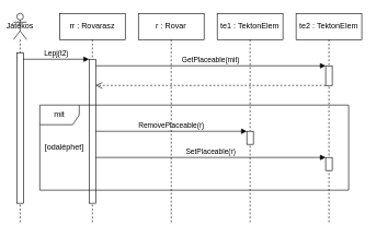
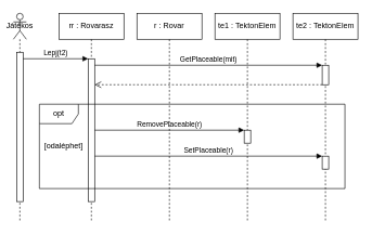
  <mxCell id="0" />
  <mxCell id="1" parent="0" />
  <mxCell id="2" value="rr : Rovarasz" style="shape=umlLifeline;perimeter=lifelinePerimeter;whiteSpace=wrap;html=1;container=1;dropTarget=0;collapsible=0;recursiveResize=0;outlineConnect=0;portConstraint=eastwest;newEdgeStyle={&quot;curved&quot;:0,&quot;rounded&quot;:0};" parent="1" vertex="1"><mxGeometry x="90" y="20" width="100" height="320" as="geometry" /></mxCell>
  <mxCell id="3" value="" style="html=1;points=[[0,0,0,0,5],[0,1,0,0,-5],[1,0,0,0,5],[1,1,0,0,-5]];perimeter=orthogonalPerimeter;outlineConnect=0;targetShapes=umlLifeline;portConstraint=eastwest;newEdgeStyle={&quot;curved&quot;:0,&quot;rounded&quot;:0};" parent="2" vertex="1"><mxGeometry x="45" y="70" width="10" height="220" as="geometry" /></mxCell>
  <mxCell id="4" value="te1 : TektonElem" style="shape=umlLifeline;perimeter=lifelinePerimeter;whiteSpace=wrap;html=1;container=1;dropTarget=0;collapsible=0;recursiveResize=0;outlineConnect=0;portConstraint=eastwest;newEdgeStyle={&quot;curved&quot;:0,&quot;rounded&quot;:0};" parent="1" vertex="1"><mxGeometry x="330" y="20" width="100" height="320" as="geometry" /></mxCell>
  <mxCell id="5" value="RemovePlaceable(r)" style="html=1;verticalAlign=bottom;endArrow=block;curved=0;rounded=0;" edge="1" parent="4"><mxGeometry relative="1" as="geometry"><mxPoint x="-185" y="180" as="sourcePoint" /><mxPoint x="45" y="180" as="targetPoint" /></mxGeometry></mxCell>
  <mxCell id="6" value="" style="html=1;points=[[0,0,0,0,5],[0,1,0,0,-5],[1,0,0,0,5],[1,1,0,0,-5]];perimeter=orthogonalPerimeter;outlineConnect=0;targetShapes=umlLifeline;portConstraint=eastwest;newEdgeStyle={&quot;curved&quot;:0,&quot;rounded&quot;:0};" vertex="1" parent="4"><mxGeometry x="45" y="180" width="10" height="20" as="geometry" /></mxCell>
  <mxCell id="7" value="SetPlaceable(r)" style="html=1;verticalAlign=bottom;endArrow=block;curved=0;rounded=0;" edge="1" parent="4"><mxGeometry relative="1" as="geometry"><mxPoint x="-185" y="220" as="sourcePoint" /><mxPoint x="165" y="220" as="targetPoint" /></mxGeometry></mxCell>
  <mxCell id="8" value="te2 : TektonElem" style="shape=umlLifeline;perimeter=lifelinePerimeter;whiteSpace=wrap;html=1;container=1;dropTarget=0;collapsible=0;recursiveResize=0;outlineConnect=0;portConstraint=eastwest;newEdgeStyle={&quot;curved&quot;:0,&quot;rounded&quot;:0};" vertex="1" parent="1"><mxGeometry x="450" y="20" width="100" height="320" as="geometry" /></mxCell>
  <mxCell id="9" value="" style="html=1;points=[[0,0,0,0,5],[0,1,0,0,-5],[1,0,0,0,5],[1,1,0,0,-5]];perimeter=orthogonalPerimeter;outlineConnect=0;targetShapes=umlLifeline;portConstraint=eastwest;newEdgeStyle={&quot;curved&quot;:0,&quot;rounded&quot;:0};" vertex="1" parent="8"><mxGeometry x="45" y="80" width="10" height="30" as="geometry" /></mxCell>
  <mxCell id="10" value="GetPlaceable(mit)" style="html=1;verticalAlign=bottom;endArrow=block;curved=0;rounded=0;" parent="8" edge="1" source="3"><mxGeometry relative="1" as="geometry"><mxPoint x="-185" y="80" as="sourcePoint" /><mxPoint x="45" y="80" as="targetPoint" /></mxGeometry></mxCell>
  <mxCell id="11" value="" style="html=1;points=[[0,0,0,0,5],[0,1,0,0,-5],[1,0,0,0,5],[1,1,0,0,-5]];perimeter=orthogonalPerimeter;outlineConnect=0;targetShapes=umlLifeline;portConstraint=eastwest;newEdgeStyle={&quot;curved&quot;:0,&quot;rounded&quot;:0};" vertex="1" parent="8"><mxGeometry x="45" y="220" width="10" height="20" as="geometry" /></mxCell>
  <mxCell id="12" value="Játékos" style="shape=umlLifeline;perimeter=lifelinePerimeter;whiteSpace=wrap;html=1;container=1;dropTarget=0;collapsible=0;recursiveResize=0;outlineConnect=0;portConstraint=eastwest;newEdgeStyle={&quot;curved&quot;:0,&quot;rounded&quot;:0};participant=umlActor;" vertex="1" parent="1"><mxGeometry x="20" y="20" width="20" height="320" as="geometry" /></mxCell>
  <mxCell id="13" value="" style="html=1;points=[[0,0,0,0,5],[0,1,0,0,-5],[1,0,0,0,5],[1,1,0,0,-5]];perimeter=orthogonalPerimeter;outlineConnect=0;targetShapes=umlLifeline;portConstraint=eastwest;newEdgeStyle={&quot;curved&quot;:0,&quot;rounded&quot;:0};" vertex="1" parent="12"><mxGeometry x="5" y="60" width="10" height="230" as="geometry" /></mxCell>
  <mxCell id="14" value="Lepj(t2)" style="html=1;verticalAlign=bottom;endArrow=block;curved=0;rounded=0;" edge="1" parent="1"><mxGeometry width="80" relative="1" as="geometry"><mxPoint x="35" y="90" as="sourcePoint" /><mxPoint x="135" y="90" as="targetPoint" /></mxGeometry></mxCell>
  <mxCell id="15" value="" style="html=1;verticalAlign=bottom;endArrow=open;dashed=1;endSize=8;curved=0;rounded=0;" parent="1" edge="1"><mxGeometry relative="1" as="geometry"><mxPoint x="495" y="130" as="sourcePoint" /><mxPoint x="145" y="130" as="targetPoint" /></mxGeometry></mxCell>
  <mxCell id="16" value="r : Rovar" style="shape=umlLifeline;perimeter=lifelinePerimeter;whiteSpace=wrap;html=1;container=1;dropTarget=0;collapsible=0;recursiveResize=0;outlineConnect=0;portConstraint=eastwest;newEdgeStyle={&quot;curved&quot;:0,&quot;rounded&quot;:0};" vertex="1" parent="1"><mxGeometry x="210" y="20" width="100" height="320" as="geometry" /></mxCell>
- <mxCell id="17" value="mit" style="shape=umlFrame;whiteSpace=wrap;html=1;pointerEvents=0;" vertex="1" parent="1"><mxGeometry x="60" y="160" width="470" height="130" as="geometry" /></mxCell>
+ <mxCell id="17" value="opt" style="shape=umlFrame;whiteSpace=wrap;html=1;pointerEvents=0;" vertex="1" parent="1"><mxGeometry x="60" y="160" width="470" height="130" as="geometry" /></mxCell>
  <mxCell id="18" value="[odaléphet]" style="text;html=1;align=center;verticalAlign=middle;resizable=0;points=[];autosize=1;strokeColor=none;fillColor=none;" vertex="1" parent="1"><mxGeometry x="57" y="209" width="80" height="30" as="geometry" /></mxCell>
